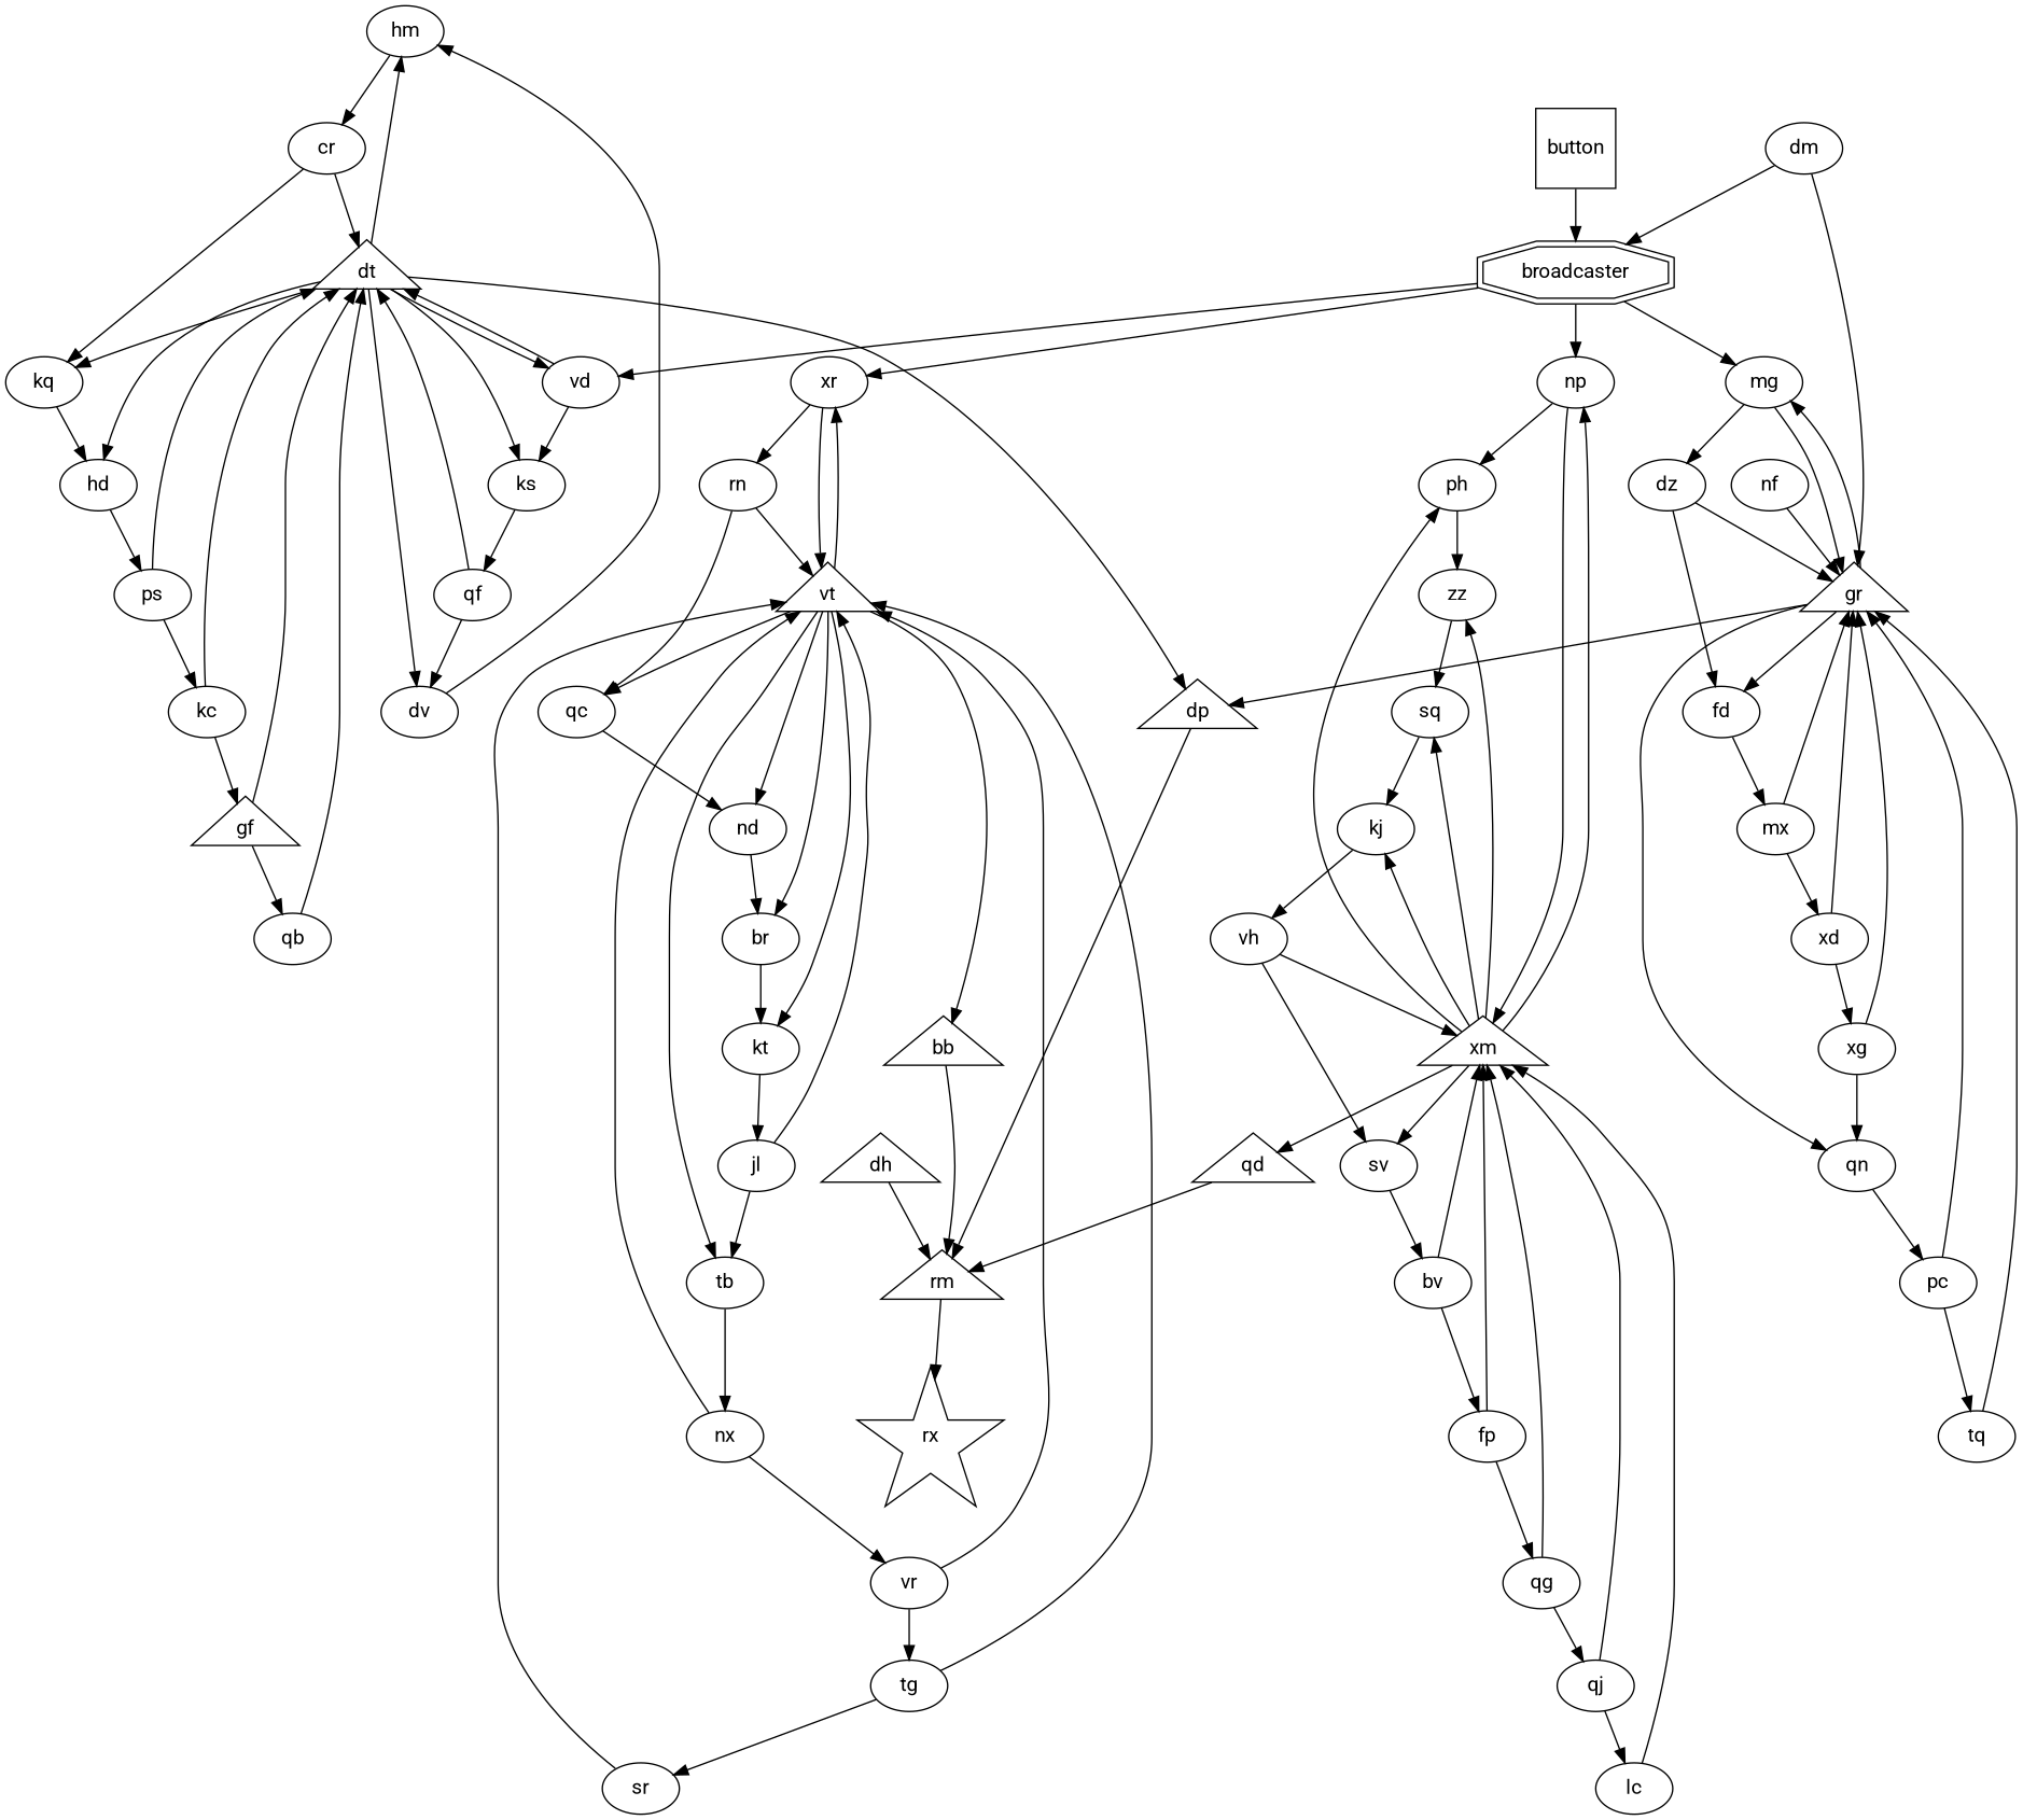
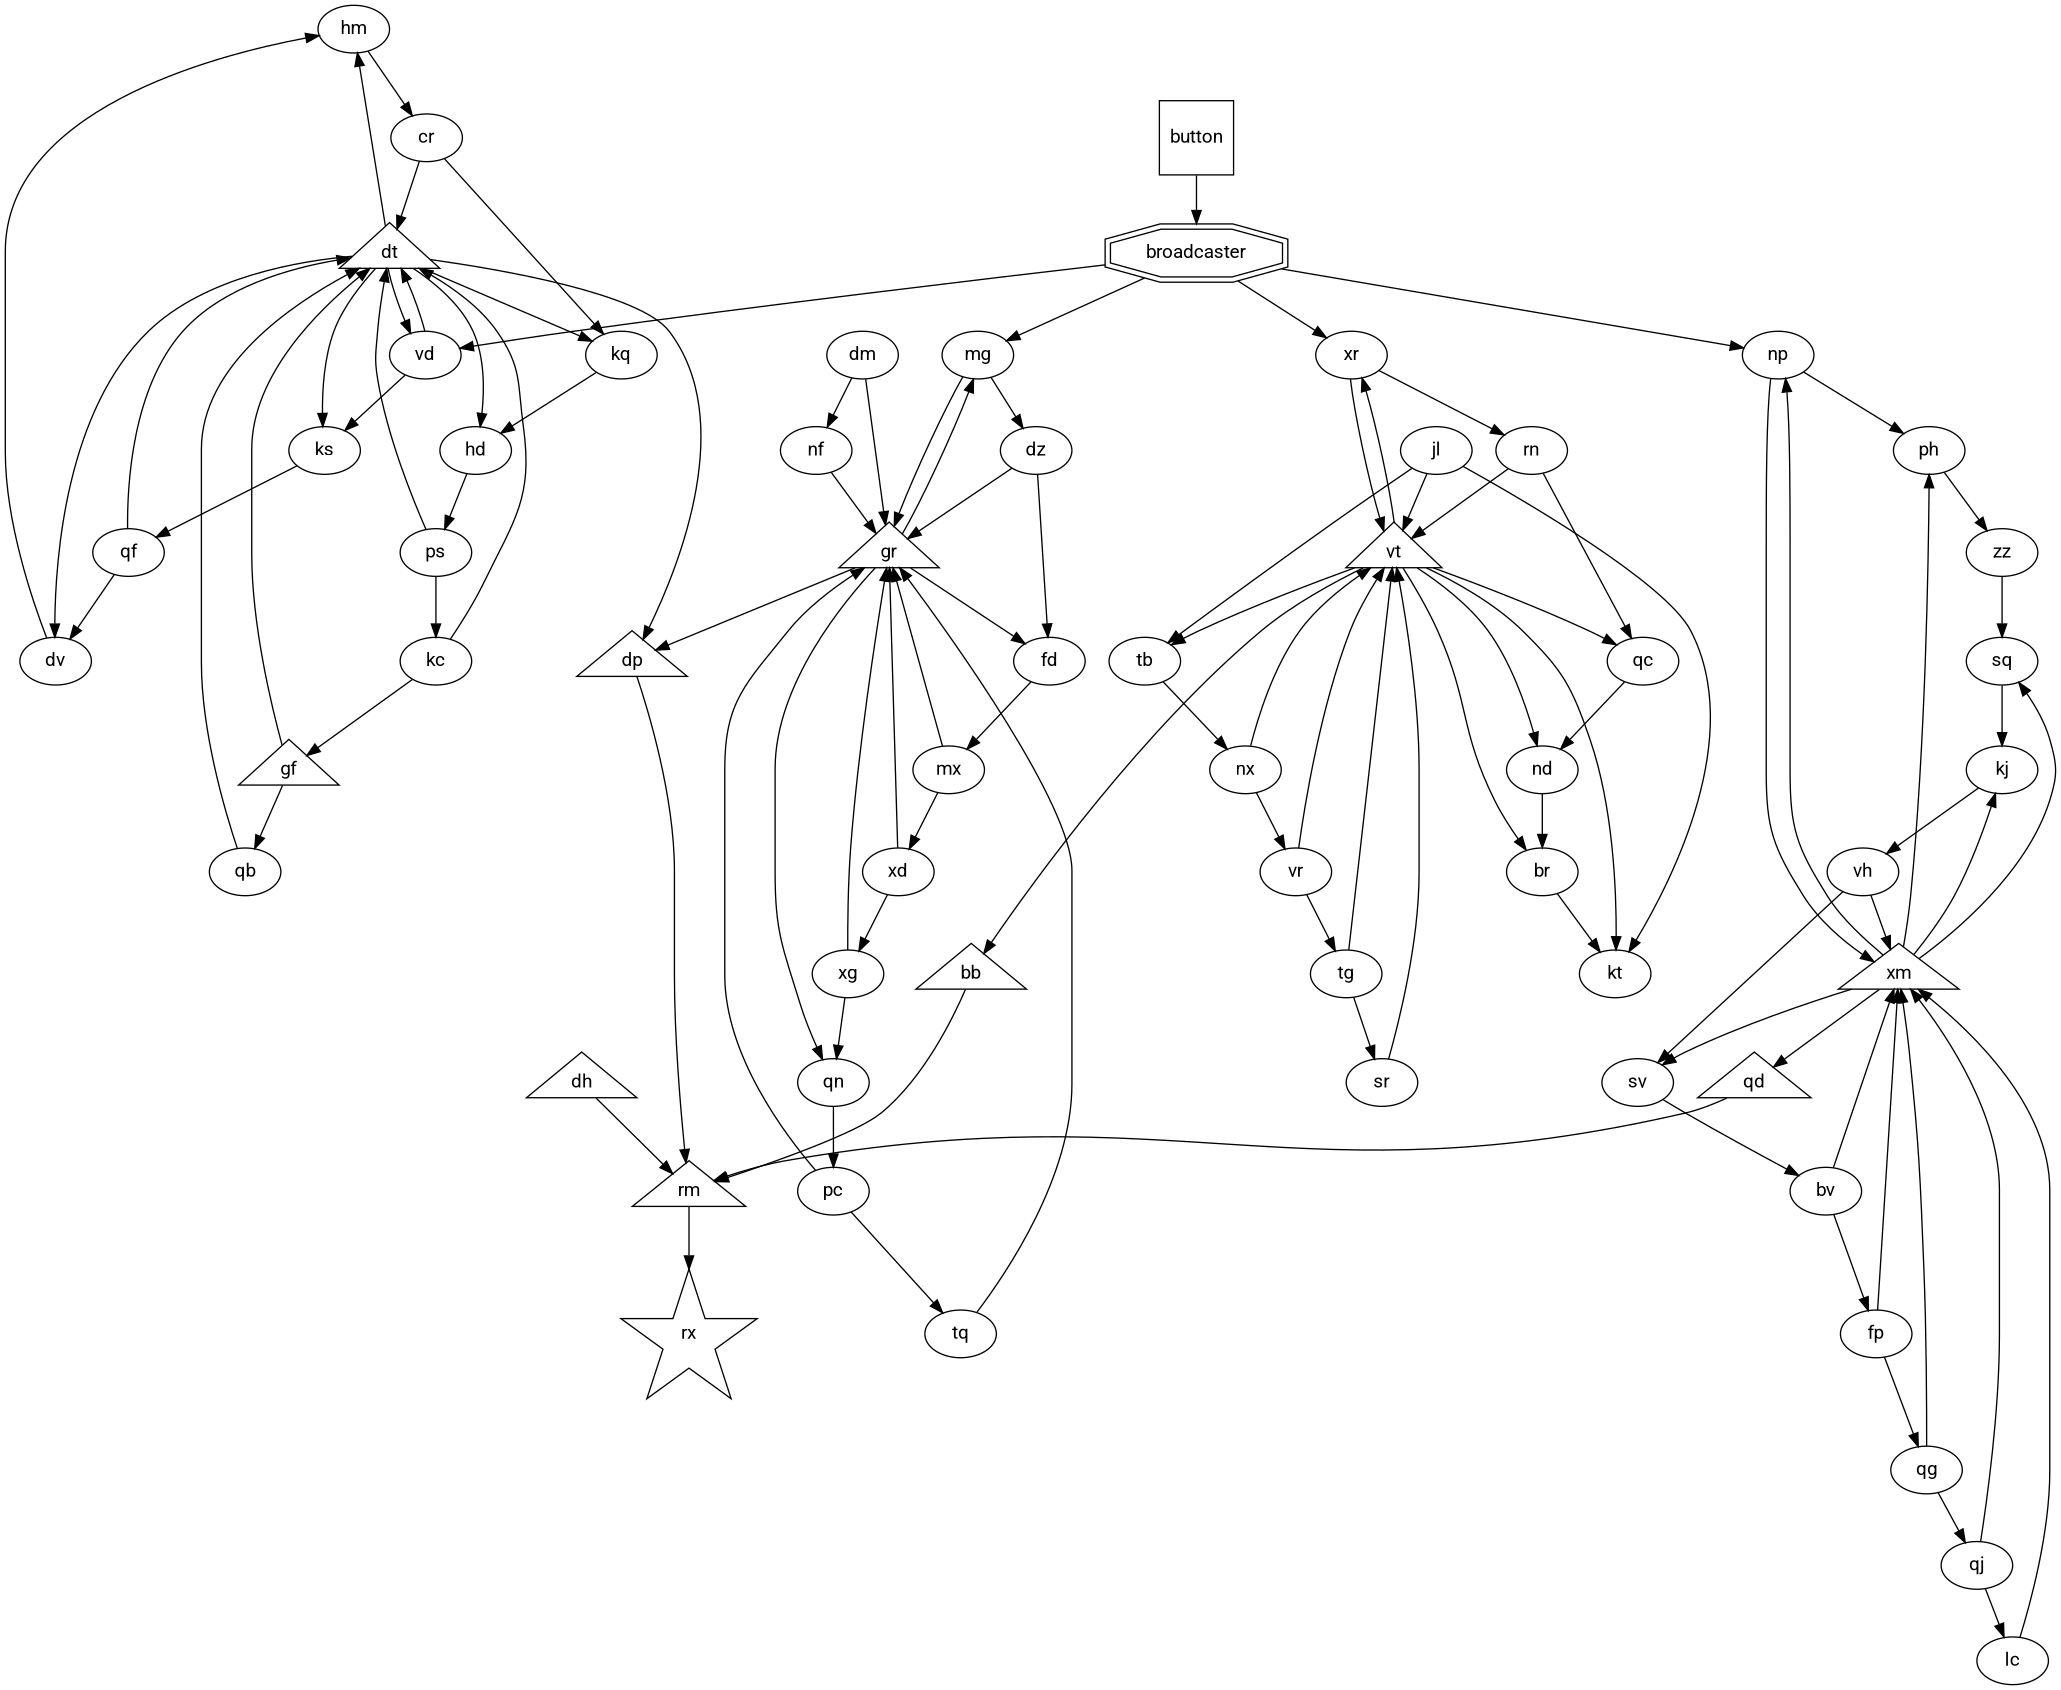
  digraph {
    fontname=Roboto
    node [fontname=Roboto shape=oval]
    edge [fontname=Roboto]
    hm
    cr
    dt [shape=triangle]
    kq
    vd
    dv
    ks
    hd
    dp [shape=triangle]
    qc
    nd
    br
    kt
    dh [shape=triangle]
    rm [shape=triangle]
    rx [shape=star]
    ph
    zz
    sq
    kj
    ps
    kc
    gf [shape=triangle]
    qb
    qf
    vt [shape=triangle]
    jl
    tb
    xr
    bb [shape=triangle]
    nx
    rn
    vr
    gr [shape=triangle]
    dm
    nf
    mg
    fd
    qn
    dz
    mx
    pc
    broadcaster [shape=doubleoctagon]
    np
    xm [shape=triangle]
    qd [shape=triangle]
    sv
    vh
    tg
    sr
    bv
    fp
    qg
    qj
    lc
    tq
    xd
    xg
    button [shape=square]
    hm -> cr
    cr -> dt
    cr -> kq
    dt -> hm
    dt -> kq
    dt -> vd
    dt -> dv
    dt -> ks
    dt -> hd
    dt -> dp
    kq -> hd
    vd -> dt
    vd -> ks
    dv -> hm
    ks -> qf
    hd -> ps
    dp -> rm
    qc -> nd
    nd -> br
    br -> kt
-   kt -> jl
+   jl -> kt
    dh -> rm
    rm -> rx
    ph -> zz
    zz -> sq
    sq -> kj
    kj -> vh
    ps -> dt
    ps -> kc
    kc -> dt
    kc -> gf
    gf -> dt
    gf -> qb
    qb -> dt
    qf -> dt
    qf -> dv
    vt -> qc
    vt -> nd
    vt -> br
    vt -> kt
    vt -> tb
    vt -> xr
    vt -> bb
    jl -> vt
    jl -> tb
    tb -> nx
    xr -> vt
    xr -> rn
    bb -> rm
    nx -> vt
    nx -> vr
    rn -> qc
    rn -> vt
    vr -> vt
    vr -> tg
    gr -> dp
    gr -> mg
    gr -> fd
    gr -> qn
    dm -> gr
-   dm -> broadcaster
+   dm -> nf
    nf -> gr
    mg -> gr
    mg -> dz
    fd -> mx
    qn -> pc
    dz -> gr
    dz -> fd
    mx -> gr
    mx -> xd
    pc -> gr
    pc -> tq
    broadcaster -> vd
    broadcaster -> xr
    broadcaster -> mg
    broadcaster -> np
    np -> ph
    np -> xm
    xm -> ph
-   xm -> zz
    xm -> sq
    xm -> kj
    xm -> np
    xm -> qd
    xm -> sv
    qd -> rm
    sv -> bv
    vh -> xm
    vh -> sv
    tg -> vt
    tg -> sr
    sr -> vt
    bv -> xm
    bv -> fp
    fp -> xm
    fp -> qg
    qg -> xm
    qg -> qj
    qj -> xm
    qj -> lc
    lc -> xm
    tq -> gr
    xd -> gr
    xd -> xg
    xg -> gr
    xg -> qn
    button -> broadcaster
  }
